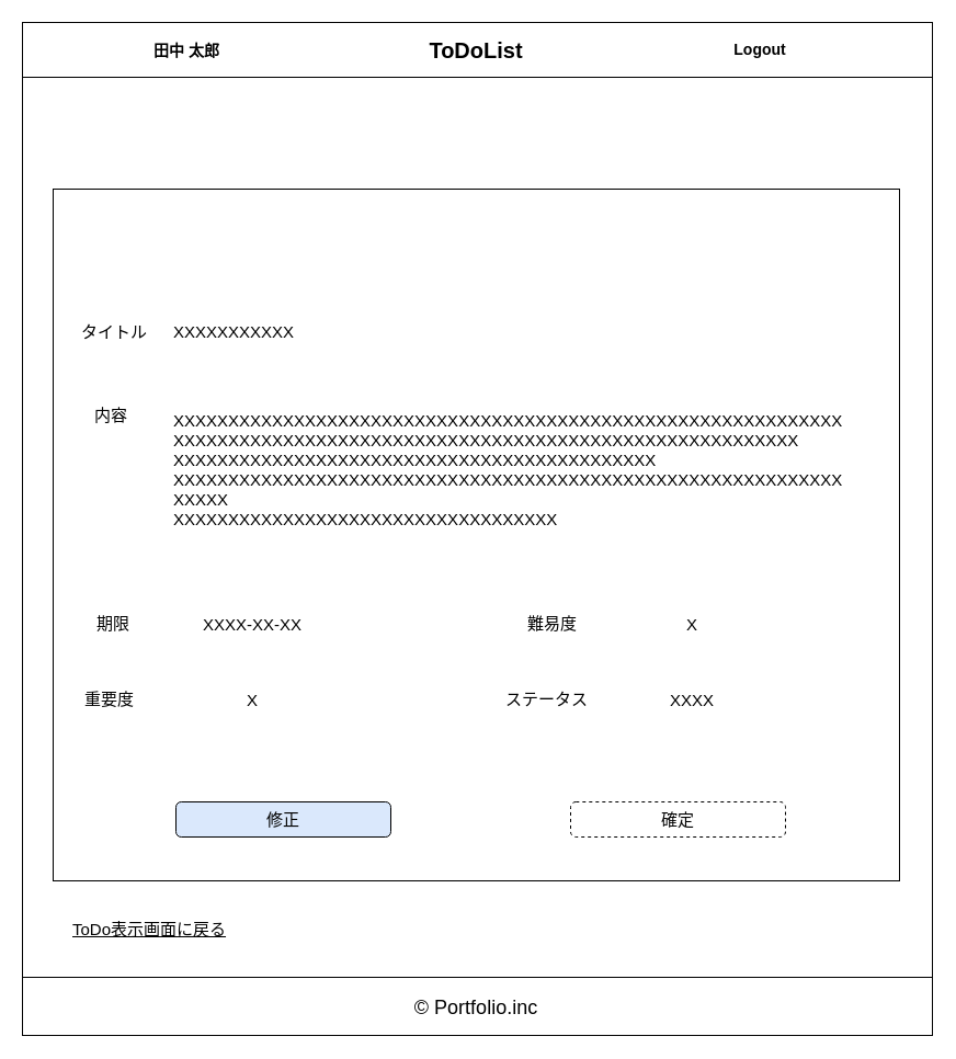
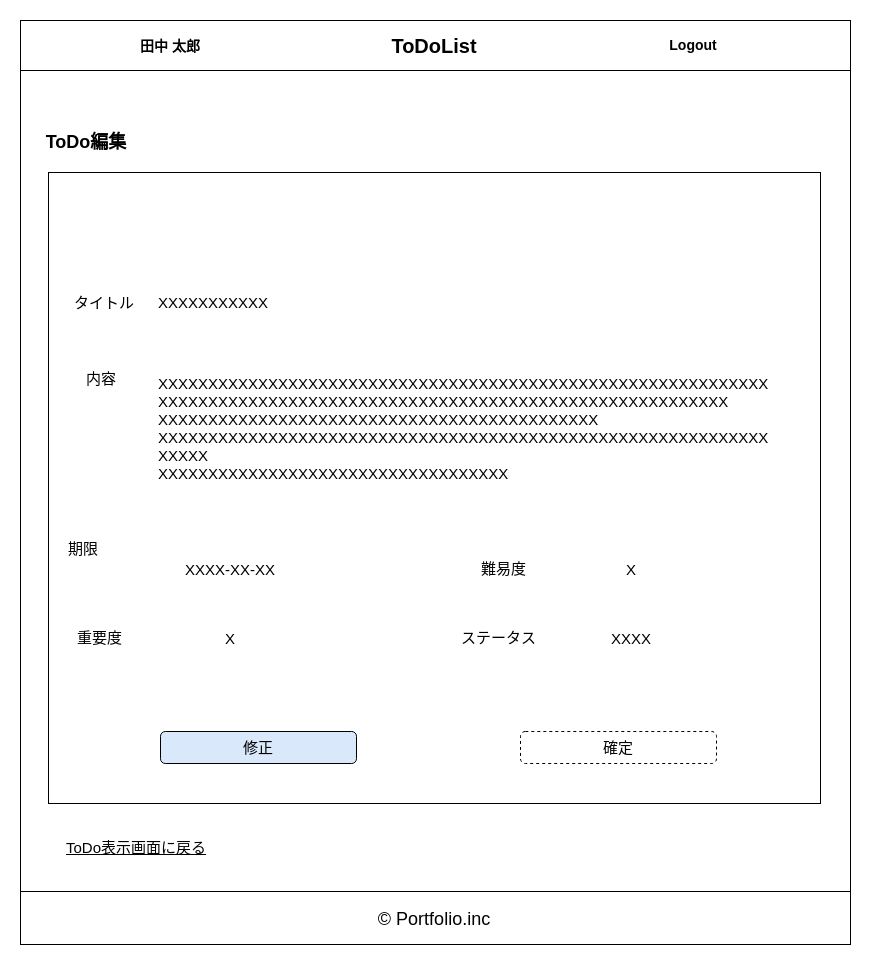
  <mxCell id="0" />
  <mxCell id="1" parent="0" />
  <mxCell id="2" value="" style="group" parent="1" vertex="1" connectable="0"><mxGeometry y="20" width="830" height="909" as="geometry" x="20" /></mxCell>
  <mxCell id="3" value="" style="rounded=0;whiteSpace=wrap;html=1;" parent="2" vertex="1"><mxGeometry y="0.5" width="830" height="908.5" as="geometry" /></mxCell>
  <mxCell id="4" value="" style="rounded=0;whiteSpace=wrap;html=1;" parent="2" vertex="1"><mxGeometry width="830" height="50" as="geometry" /></mxCell>
  <mxCell id="5" value="&lt;b&gt;&lt;font style=&quot;font-size: 20px&quot;&gt;ToDoList&lt;/font&gt;&lt;/b&gt;" style="text;html=1;strokeColor=none;fillColor=none;align=center;verticalAlign=middle;whiteSpace=wrap;rounded=0;strokeWidth=4;" parent="2" vertex="1"><mxGeometry x="334" y="10" width="160" height="30" as="geometry" /></mxCell>
  <mxCell id="6" value="" style="rounded=0;whiteSpace=wrap;html=1;" parent="2" vertex="1"><mxGeometry y="871" width="830" height="53" as="geometry" /></mxCell>
+ <mxCell id="7" value="&lt;font size=&quot;1&quot;&gt;&lt;b style=&quot;font-size: 18px&quot;&gt;ToDo編集&lt;/b&gt;&lt;/font&gt;" style="text;html=1;strokeColor=none;fillColor=none;align=center;verticalAlign=middle;whiteSpace=wrap;rounded=0;fontSize=17;" parent="2" vertex="1"><mxGeometry x="16" y="112" width="100" height="20" as="geometry" /></mxCell>
  <mxCell id="8" value="&lt;span style=&quot;font-size: 14px;&quot;&gt;&lt;b style=&quot;font-size: 14px;&quot;&gt;田中 太郎&lt;/b&gt;&lt;/span&gt;" style="text;html=1;strokeColor=none;fillColor=none;align=center;verticalAlign=middle;whiteSpace=wrap;rounded=0;fontSize=14;" parent="2" vertex="1"><mxGeometry x="100" y="16" width="100" height="20" as="geometry" /></mxCell>
  <mxCell id="9" value="&lt;span style=&quot;font-size: 14px&quot;&gt;&lt;b style=&quot;font-size: 14px&quot;&gt;Logout&lt;/b&gt;&lt;/span&gt;" style="text;html=1;strokeColor=none;fillColor=none;align=center;verticalAlign=middle;whiteSpace=wrap;rounded=0;fontSize=14;" parent="2" vertex="1"><mxGeometry x="623" y="15" width="100" height="20" as="geometry" /></mxCell>
  <mxCell id="10" value="&lt;font style=&quot;font-size: 18px&quot;&gt;© Portfolio.inc&lt;/font&gt;" style="text;html=1;strokeColor=none;fillColor=none;align=center;verticalAlign=middle;whiteSpace=wrap;rounded=0;fontSize=20;" parent="2" vertex="1"><mxGeometry x="298" y="887.5" width="232" height="20" as="geometry" /></mxCell>
  <mxCell id="11" value="" style="rounded=0;whiteSpace=wrap;html=1;fillColor=none;" parent="2" vertex="1"><mxGeometry x="28" y="152" width="772" height="631" as="geometry" /></mxCell>
  <mxCell id="12" value="タイトル" style="text;html=1;strokeColor=none;fillColor=none;align=left;verticalAlign=middle;whiteSpace=wrap;rounded=0;fontSize=15;" parent="2" vertex="1"><mxGeometry x="52" y="272" width="82" height="20" as="geometry" /></mxCell>
  <mxCell id="13" value="内容" style="text;html=1;strokeColor=none;fillColor=none;align=left;verticalAlign=middle;whiteSpace=wrap;rounded=0;fontSize=15;" parent="2" vertex="1"><mxGeometry x="64" y="348" width="128" height="20" as="geometry" /></mxCell>
  <mxCell id="14" value="XXXXXXXXXXX" style="rounded=0;whiteSpace=wrap;html=1;fontSize=15;align=left;strokeColor=none;" parent="2" vertex="1"><mxGeometry x="136" y="268" width="624" height="28" as="geometry" /></mxCell>
  <mxCell id="15" value="XXXXXXXXXXXXXXXXXXXXXXXXXXXXXXXXXXXXXXXXXXXXXXXXXXXXXXXXXXXXX&lt;br&gt;XXXXXXXXXXXXXXXXXXXXXXXXXXXXXXXXXXXXXXXXXXXXXXXXXXXXXXXXX&lt;br&gt;XXXXXXXXXXXXXXXXXXXXXXXXXXXXXXXXXXXXXXXXXXXX&lt;br&gt;XXXXXXXXXXXXXXXXXXXXXXXXXXXXXXXXXXXXXXXXXXXXXXXXXXXXXXXXXXXXX&lt;br&gt;XXXXX&lt;br&gt;XXXXXXXXXXXXXXXXXXXXXXXXXXXXXXXXXXX" style="rounded=0;whiteSpace=wrap;html=1;fontSize=15;align=left;strokeColor=none;" parent="2" vertex="1"><mxGeometry x="136" y="348" width="624" height="120" as="geometry" /></mxCell>
- <mxCell id="16" value="期限" style="text;html=1;strokeColor=none;fillColor=none;align=left;verticalAlign=middle;whiteSpace=wrap;rounded=0;fontSize=15;" parent="2" vertex="1"><mxGeometry x="66" y="538" width="40" height="20" as="geometry" /></mxCell>
+ <mxCell id="16" value="期限" style="text;html=1;strokeColor=none;fillColor=none;align=left;verticalAlign=middle;whiteSpace=wrap;rounded=0;fontSize=15;" parent="2" vertex="1"><mxGeometry x="46" y="518" width="40" height="20" as="geometry" /></mxCell>
  <mxCell id="17" value="XXXX-XX-XX" style="rounded=0;whiteSpace=wrap;html=1;fontSize=15;align=center;strokeColor=none;" parent="2" vertex="1"><mxGeometry x="136" y="535" width="148" height="28" as="geometry" /></mxCell>
  <mxCell id="18" value="確定" style="rounded=1;whiteSpace=wrap;html=1;fontSize=15;align=center;dashed=1;" parent="2" vertex="1"><mxGeometry x="500" y="711" width="196" height="32" as="geometry" /></mxCell>
  <mxCell id="19" value="ToDo表示画面に戻る" style="text;html=1;strokeColor=none;fillColor=none;align=left;verticalAlign=middle;whiteSpace=wrap;rounded=0;fontSize=15;fontStyle=4" parent="2" vertex="1"><mxGeometry x="44" y="817" width="376" height="20" as="geometry" /></mxCell>
  <mxCell id="20" value="修正" style="rounded=1;whiteSpace=wrap;html=1;fontSize=15;align=center;fillColor=#dae8fc;" parent="1" vertex="1"><mxGeometry x="160" y="731" width="196" height="32" as="geometry" /></mxCell>
  <mxCell id="21" value="難易度" style="text;html=1;strokeColor=none;fillColor=none;align=left;verticalAlign=middle;whiteSpace=wrap;rounded=0;fontSize=15;" parent="1" vertex="1"><mxGeometry x="479" y="558" width="48" height="20" as="geometry" /></mxCell>
  <mxCell id="22" value="X" style="rounded=0;whiteSpace=wrap;html=1;fontSize=15;align=center;strokeColor=none;" parent="1" vertex="1"><mxGeometry x="557" y="555" width="148" height="28" as="geometry" /></mxCell>
  <mxCell id="23" value="重要度" style="text;html=1;strokeColor=none;fillColor=none;align=left;verticalAlign=middle;whiteSpace=wrap;rounded=0;fontSize=15;" parent="1" vertex="1"><mxGeometry x="75" y="627" width="51" height="20" as="geometry" /></mxCell>
  <mxCell id="24" value="X" style="rounded=0;whiteSpace=wrap;html=1;fontSize=15;align=center;strokeColor=none;" parent="1" vertex="1"><mxGeometry x="156" y="624" width="148" height="28" as="geometry" /></mxCell>
  <mxCell id="25" value="ステータス" style="text;html=1;strokeColor=none;fillColor=none;align=left;verticalAlign=middle;whiteSpace=wrap;rounded=0;fontSize=15;" parent="1" vertex="1"><mxGeometry x="459" y="627" width="79" height="20" as="geometry" /></mxCell>
  <mxCell id="26" value="XXXX" style="rounded=0;whiteSpace=wrap;html=1;fontSize=15;align=center;strokeColor=none;" parent="1" vertex="1"><mxGeometry x="557" y="624" width="148" height="28" as="geometry" /></mxCell>
